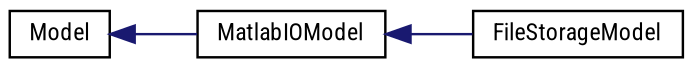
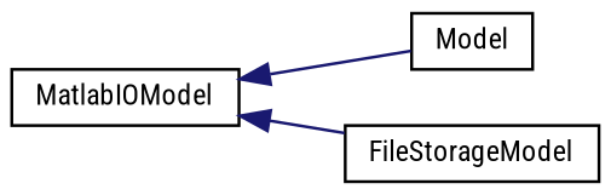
  digraph {
    fontname="Roboto Condensed"
    rankdir=LR
    node [color=black fillcolor=white fontname="Roboto Condensed" fontsize=10 shape=record style=filled]
    edge [color=midnightblue dir=back fontname="Roboto Condensed" fontsize=10 labelfontname=Helvetica labelfontsize=10 style=solid]
    n1 [height=0.2 label=Model width=0.4]
    n2 [height=0.2 label=MatlabIOModel width=0.4]
    n3 [height=0.2 label=FileStorageModel width=0.4]
-   n1 -> n2
+   n2 -> n1
    n2 -> n3
  }
